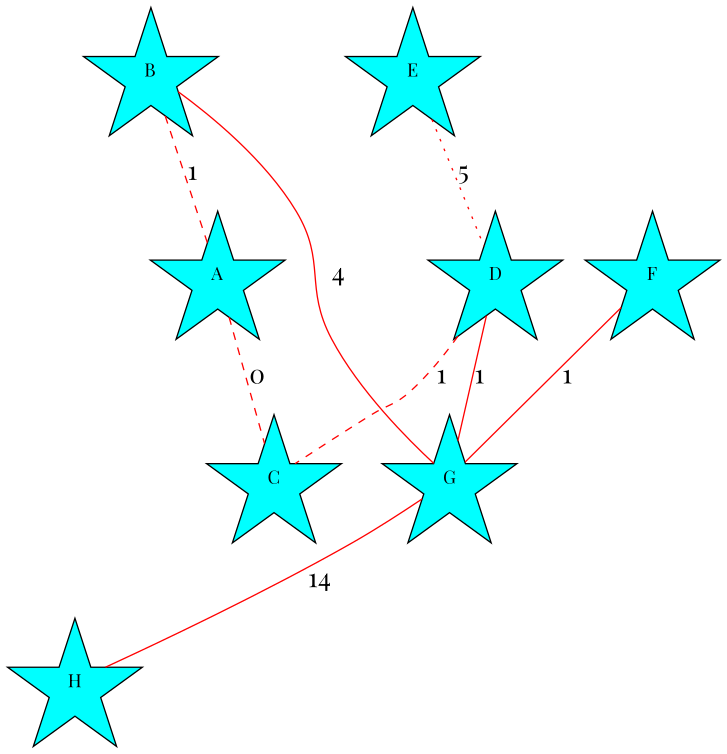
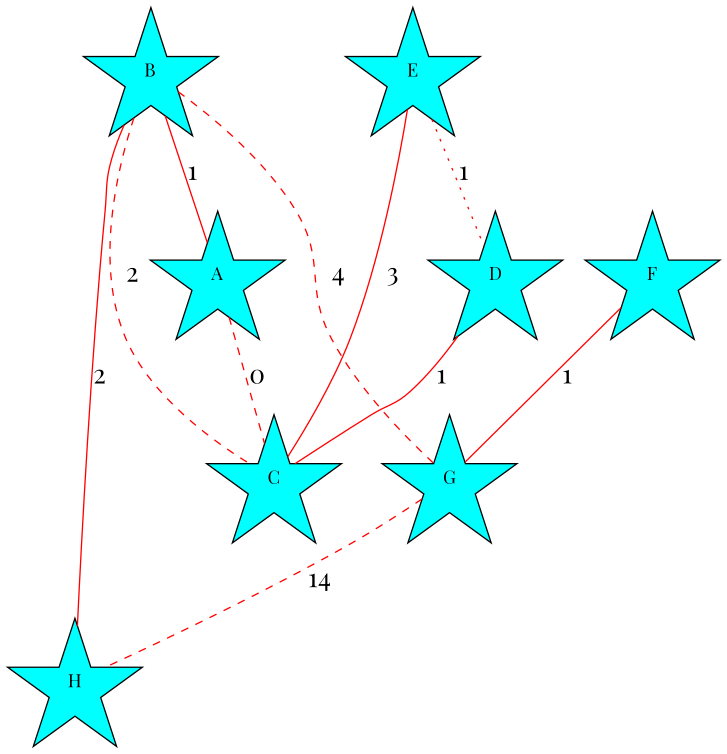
  graph {
    fontname="Playfair Display"
    node [fillcolor=aqua fontname="Playfair Display" shape=star style=filled]
    edge [color=red fontname="Playfair Display" fontsize="20pt" style=solid]
    B
    A
    G
    C
    H
    D
    F
    E
-   B -- A [label=1 style=dashed]
-   B -- G [label=4]
+   B -- A [label=1]
+   B -- G [label=4 style=dashed]
+   B -- C [label=2 style=dashed]
+   B -- H [label=2]
    A -- C [label=0 style=dashed]
-   G -- H [label=14]
-   D -- G [label=1]
-   D -- C [label=1 style=dashed]
+   G -- H [label=14 style=dashed]
+   D -- C [label=1]
    F -- G [label=1]
-   E -- D [label=5 style=dotted]
+   E -- C [label=3]
+   E -- D [label=1 style=dotted]
  }
